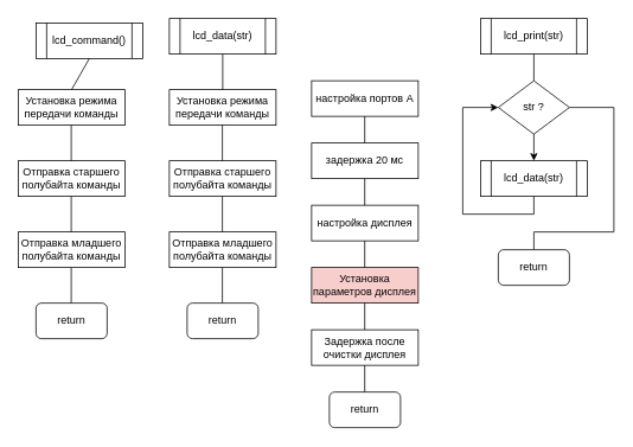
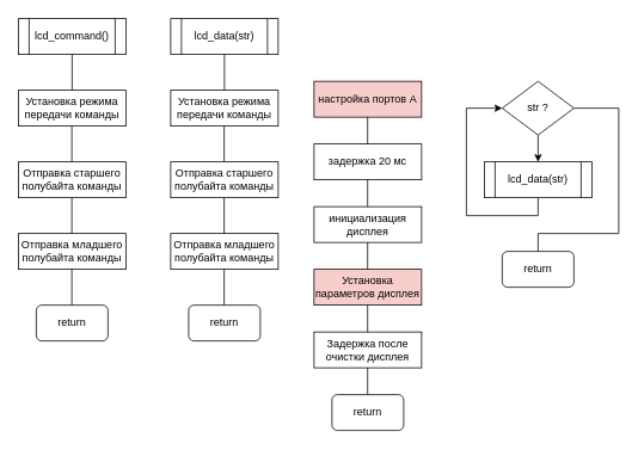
  <mxCell id="0" />
  <mxCell id="1" parent="0" />
- <mxCell id="2" value="lcd_command()" style="shape=process;whiteSpace=wrap;html=1;backgroundOutline=1;" vertex="1" parent="1"><mxGeometry x="40" y="25" width="120" height="40" as="geometry" /></mxCell>
+ <mxCell id="2" value="lcd_command()" style="shape=process;whiteSpace=wrap;html=1;backgroundOutline=1;" vertex="1" parent="1"><mxGeometry x="20" y="20" width="120" height="40" as="geometry" /></mxCell>
  <mxCell id="3" value="Установка режима передачи команды" style="rounded=0;whiteSpace=wrap;html=1;" vertex="1" parent="1"><mxGeometry x="20" y="100" width="120" height="40" as="geometry" /></mxCell>
  <mxCell id="4" value="Отправка старшего полубайта команды" style="rounded=0;whiteSpace=wrap;html=1;" vertex="1" parent="1"><mxGeometry x="20" y="180" width="120" height="40" as="geometry" /></mxCell>
  <mxCell id="5" value="Отправка младшего полубайта команды" style="rounded=0;whiteSpace=wrap;html=1;" vertex="1" parent="1"><mxGeometry x="20" y="260" width="120" height="40" as="geometry" /></mxCell>
  <mxCell id="6" value="return" style="rounded=1;whiteSpace=wrap;html=1;" vertex="1" parent="1"><mxGeometry x="40" y="340" width="80" height="40" as="geometry" /></mxCell>
  <mxCell id="7" value="" style="endArrow=none;html=1;rounded=0;entryX=0.5;entryY=1;entryDx=0;entryDy=0;exitX=0.5;exitY=0;exitDx=0;exitDy=0;" edge="1" parent="1" source="3" target="2"><mxGeometry width="50" height="50" relative="1" as="geometry"><mxPoint x="170" y="230" as="sourcePoint" /><mxPoint x="220" y="180" as="targetPoint" /></mxGeometry></mxCell>
  <mxCell id="8" value="" style="endArrow=none;html=1;rounded=0;entryX=0.5;entryY=1;entryDx=0;entryDy=0;exitX=0.5;exitY=0;exitDx=0;exitDy=0;" edge="1" parent="1"><mxGeometry width="50" height="50" relative="1" as="geometry"><mxPoint x="79.66" y="180" as="sourcePoint" /><mxPoint x="79.66" y="140" as="targetPoint" /></mxGeometry></mxCell>
  <mxCell id="9" value="" style="endArrow=none;html=1;rounded=0;entryX=0.5;entryY=1;entryDx=0;entryDy=0;exitX=0.5;exitY=0;exitDx=0;exitDy=0;" edge="1" parent="1"><mxGeometry width="50" height="50" relative="1" as="geometry"><mxPoint x="79.66" y="260" as="sourcePoint" /><mxPoint x="79.66" y="220" as="targetPoint" /></mxGeometry></mxCell>
  <mxCell id="10" value="" style="endArrow=none;html=1;rounded=0;entryX=0.5;entryY=1;entryDx=0;entryDy=0;exitX=0.5;exitY=0;exitDx=0;exitDy=0;" edge="1" parent="1"><mxGeometry width="50" height="50" relative="1" as="geometry"><mxPoint x="79.66" y="340" as="sourcePoint" /><mxPoint x="79.66" y="300" as="targetPoint" /></mxGeometry></mxCell>
- <mxCell id="11" value="настройка портов А" style="rounded=0;whiteSpace=wrap;html=1;" vertex="1" parent="1"><mxGeometry x="350" y="90" width="120" height="40" as="geometry" /></mxCell>
+ <mxCell id="11" value="настройка портов А" style="rounded=0;whiteSpace=wrap;html=1;fillColor=#f8cecc;" vertex="1" parent="1"><mxGeometry x="350" y="90" width="120" height="40" as="geometry" /></mxCell>
  <mxCell id="12" value="задержка 20 мс" style="rounded=0;whiteSpace=wrap;html=1;" vertex="1" parent="1"><mxGeometry x="350" y="160" width="120" height="40" as="geometry" /></mxCell>
- <mxCell id="13" value="настройка дисплея" style="rounded=0;whiteSpace=wrap;html=1;" vertex="1" parent="1"><mxGeometry x="350" y="230" width="120" height="40" as="geometry" /></mxCell>
+ <mxCell id="13" value="инициализация дисплея" style="rounded=0;whiteSpace=wrap;html=1;" vertex="1" parent="1"><mxGeometry x="350" y="230" width="120" height="40" as="geometry" /></mxCell>
  <mxCell id="14" value="Установка параметров дисплея" style="rounded=0;whiteSpace=wrap;html=1;fillColor=#f8cecc;" vertex="1" parent="1"><mxGeometry x="350" y="300" width="120" height="40" as="geometry" /></mxCell>
  <mxCell id="15" value="Задержка после очистки дисплея" style="rounded=0;whiteSpace=wrap;html=1;" vertex="1" parent="1"><mxGeometry x="350" y="370" width="120" height="40" as="geometry" /></mxCell>
  <mxCell id="16" value="return" style="rounded=1;whiteSpace=wrap;html=1;" vertex="1" parent="1"><mxGeometry x="370" y="440" width="80" height="40" as="geometry" /></mxCell>
  <mxCell id="17" value="" style="endArrow=none;html=1;rounded=0;entryX=0.5;entryY=1;entryDx=0;entryDy=0;exitX=0.5;exitY=0;exitDx=0;exitDy=0;" edge="1" parent="1"><mxGeometry width="50" height="50" relative="1" as="geometry"><mxPoint x="409.76" y="160" as="sourcePoint" /><mxPoint x="409.76" y="130" as="targetPoint" /></mxGeometry></mxCell>
  <mxCell id="18" value="" style="endArrow=none;html=1;rounded=0;entryX=0.5;entryY=1;entryDx=0;entryDy=0;exitX=0.5;exitY=0;exitDx=0;exitDy=0;" edge="1" parent="1"><mxGeometry width="50" height="50" relative="1" as="geometry"><mxPoint x="409.76" y="230" as="sourcePoint" /><mxPoint x="409.76" y="200" as="targetPoint" /></mxGeometry></mxCell>
  <mxCell id="19" value="" style="endArrow=none;html=1;rounded=0;entryX=0.5;entryY=1;entryDx=0;entryDy=0;exitX=0.5;exitY=0;exitDx=0;exitDy=0;" edge="1" parent="1"><mxGeometry width="50" height="50" relative="1" as="geometry"><mxPoint x="409.76" y="300" as="sourcePoint" /><mxPoint x="409.76" y="270" as="targetPoint" /></mxGeometry></mxCell>
  <mxCell id="20" value="" style="endArrow=none;html=1;rounded=0;entryX=0.5;entryY=1;entryDx=0;entryDy=0;exitX=0.5;exitY=0;exitDx=0;exitDy=0;" edge="1" parent="1"><mxGeometry width="50" height="50" relative="1" as="geometry"><mxPoint x="409.76" y="370" as="sourcePoint" /><mxPoint x="409.76" y="340" as="targetPoint" /></mxGeometry></mxCell>
  <mxCell id="21" value="" style="endArrow=none;html=1;rounded=0;entryX=0.5;entryY=1;entryDx=0;entryDy=0;exitX=0.5;exitY=0;exitDx=0;exitDy=0;" edge="1" parent="1"><mxGeometry width="50" height="50" relative="1" as="geometry"><mxPoint x="409.76" y="440" as="sourcePoint" /><mxPoint x="409.76" y="410" as="targetPoint" /></mxGeometry></mxCell>
- <mxCell id="22" value="lcd_print(str)" style="shape=process;whiteSpace=wrap;html=1;backgroundOutline=1;" vertex="1" parent="1"><mxGeometry x="540" y="20" width="120" height="40" as="geometry" /></mxCell>
  <mxCell id="23" value="str ?" style="rhombus;whiteSpace=wrap;html=1;" vertex="1" parent="1"><mxGeometry x="560" y="90" width="80" height="60" as="geometry" /></mxCell>
  <mxCell id="24" value="lcd_data(str)" style="shape=process;whiteSpace=wrap;html=1;backgroundOutline=1;" vertex="1" parent="1"><mxGeometry x="540" y="180" width="120" height="40" as="geometry" /></mxCell>
  <mxCell id="25" value="" style="endArrow=classic;html=1;rounded=0;exitX=0.5;exitY=1;exitDx=0;exitDy=0;entryX=0.5;entryY=0;entryDx=0;entryDy=0;" edge="1" parent="1" source="23" target="24"><mxGeometry width="50" height="50" relative="1" as="geometry"><mxPoint x="530" y="170" as="sourcePoint" /><mxPoint x="580" y="120" as="targetPoint" /></mxGeometry></mxCell>
  <mxCell id="26" value="" style="endArrow=classic;html=1;rounded=0;exitX=0.5;exitY=1;exitDx=0;exitDy=0;entryX=0;entryY=0.5;entryDx=0;entryDy=0;" edge="1" parent="1" source="24" target="23"><mxGeometry width="50" height="50" relative="1" as="geometry"><mxPoint x="530" y="170" as="sourcePoint" /><mxPoint x="580" y="120" as="targetPoint" /><Array as="points"><mxPoint x="600" y="240" /><mxPoint x="520" y="240" /><mxPoint x="520" y="120" /></Array></mxGeometry></mxCell>
- <mxCell id="27" value="" style="endArrow=none;html=1;rounded=0;entryX=0.5;entryY=1;entryDx=0;entryDy=0;exitX=0.5;exitY=0;exitDx=0;exitDy=0;" edge="1" parent="1" source="23" target="22"><mxGeometry width="50" height="50" relative="1" as="geometry"><mxPoint x="530" y="200" as="sourcePoint" /><mxPoint x="580" y="150" as="targetPoint" /></mxGeometry></mxCell>
  <mxCell id="28" value="return" style="rounded=1;whiteSpace=wrap;html=1;" vertex="1" parent="1"><mxGeometry x="560" y="280" width="80" height="40" as="geometry" /></mxCell>
  <mxCell id="29" value="" style="endArrow=none;html=1;rounded=0;entryX=1;entryY=0.5;entryDx=0;entryDy=0;exitX=0.5;exitY=0;exitDx=0;exitDy=0;" edge="1" parent="1" source="28" target="23"><mxGeometry width="50" height="50" relative="1" as="geometry"><mxPoint x="480" y="250" as="sourcePoint" /><mxPoint x="530" y="200" as="targetPoint" /><Array as="points"><mxPoint x="600" y="260" /><mxPoint x="690" y="260" /><mxPoint x="690" y="120" /></Array></mxGeometry></mxCell>
  <mxCell id="30" value="lcd_data(str)" style="shape=process;whiteSpace=wrap;html=1;backgroundOutline=1;" vertex="1" parent="1"><mxGeometry x="190" y="20" width="120" height="40" as="geometry" /></mxCell>
  <mxCell id="31" value="Установка режима передачи команды" style="rounded=0;whiteSpace=wrap;html=1;" vertex="1" parent="1"><mxGeometry x="190" y="100" width="120" height="40" as="geometry" /></mxCell>
  <mxCell id="32" value="Отправка старшего полубайта команды" style="rounded=0;whiteSpace=wrap;html=1;" vertex="1" parent="1"><mxGeometry x="190" y="180" width="120" height="40" as="geometry" /></mxCell>
  <mxCell id="33" value="Отправка младшего полубайта команды" style="rounded=0;whiteSpace=wrap;html=1;" vertex="1" parent="1"><mxGeometry x="190" y="260" width="120" height="40" as="geometry" /></mxCell>
  <mxCell id="34" value="return" style="rounded=1;whiteSpace=wrap;html=1;" vertex="1" parent="1"><mxGeometry x="210" y="340" width="80" height="40" as="geometry" /></mxCell>
  <mxCell id="35" value="" style="endArrow=none;html=1;rounded=0;entryX=0.5;entryY=1;entryDx=0;entryDy=0;exitX=0.5;exitY=0;exitDx=0;exitDy=0;" edge="1" parent="1" source="31" target="30"><mxGeometry width="50" height="50" relative="1" as="geometry"><mxPoint x="340" y="230" as="sourcePoint" /><mxPoint x="390" y="180" as="targetPoint" /></mxGeometry></mxCell>
  <mxCell id="36" value="" style="endArrow=none;html=1;rounded=0;entryX=0.5;entryY=1;entryDx=0;entryDy=0;exitX=0.5;exitY=0;exitDx=0;exitDy=0;" edge="1" parent="1"><mxGeometry width="50" height="50" relative="1" as="geometry"><mxPoint x="249.66" y="180" as="sourcePoint" /><mxPoint x="249.66" y="140" as="targetPoint" /></mxGeometry></mxCell>
  <mxCell id="37" value="" style="endArrow=none;html=1;rounded=0;entryX=0.5;entryY=1;entryDx=0;entryDy=0;exitX=0.5;exitY=0;exitDx=0;exitDy=0;" edge="1" parent="1"><mxGeometry width="50" height="50" relative="1" as="geometry"><mxPoint x="249.66" y="260" as="sourcePoint" /><mxPoint x="249.66" y="220" as="targetPoint" /></mxGeometry></mxCell>
  <mxCell id="38" value="" style="endArrow=none;html=1;rounded=0;entryX=0.5;entryY=1;entryDx=0;entryDy=0;exitX=0.5;exitY=0;exitDx=0;exitDy=0;" edge="1" parent="1"><mxGeometry width="50" height="50" relative="1" as="geometry"><mxPoint x="249.66" y="340" as="sourcePoint" /><mxPoint x="249.66" y="300" as="targetPoint" /></mxGeometry></mxCell>
